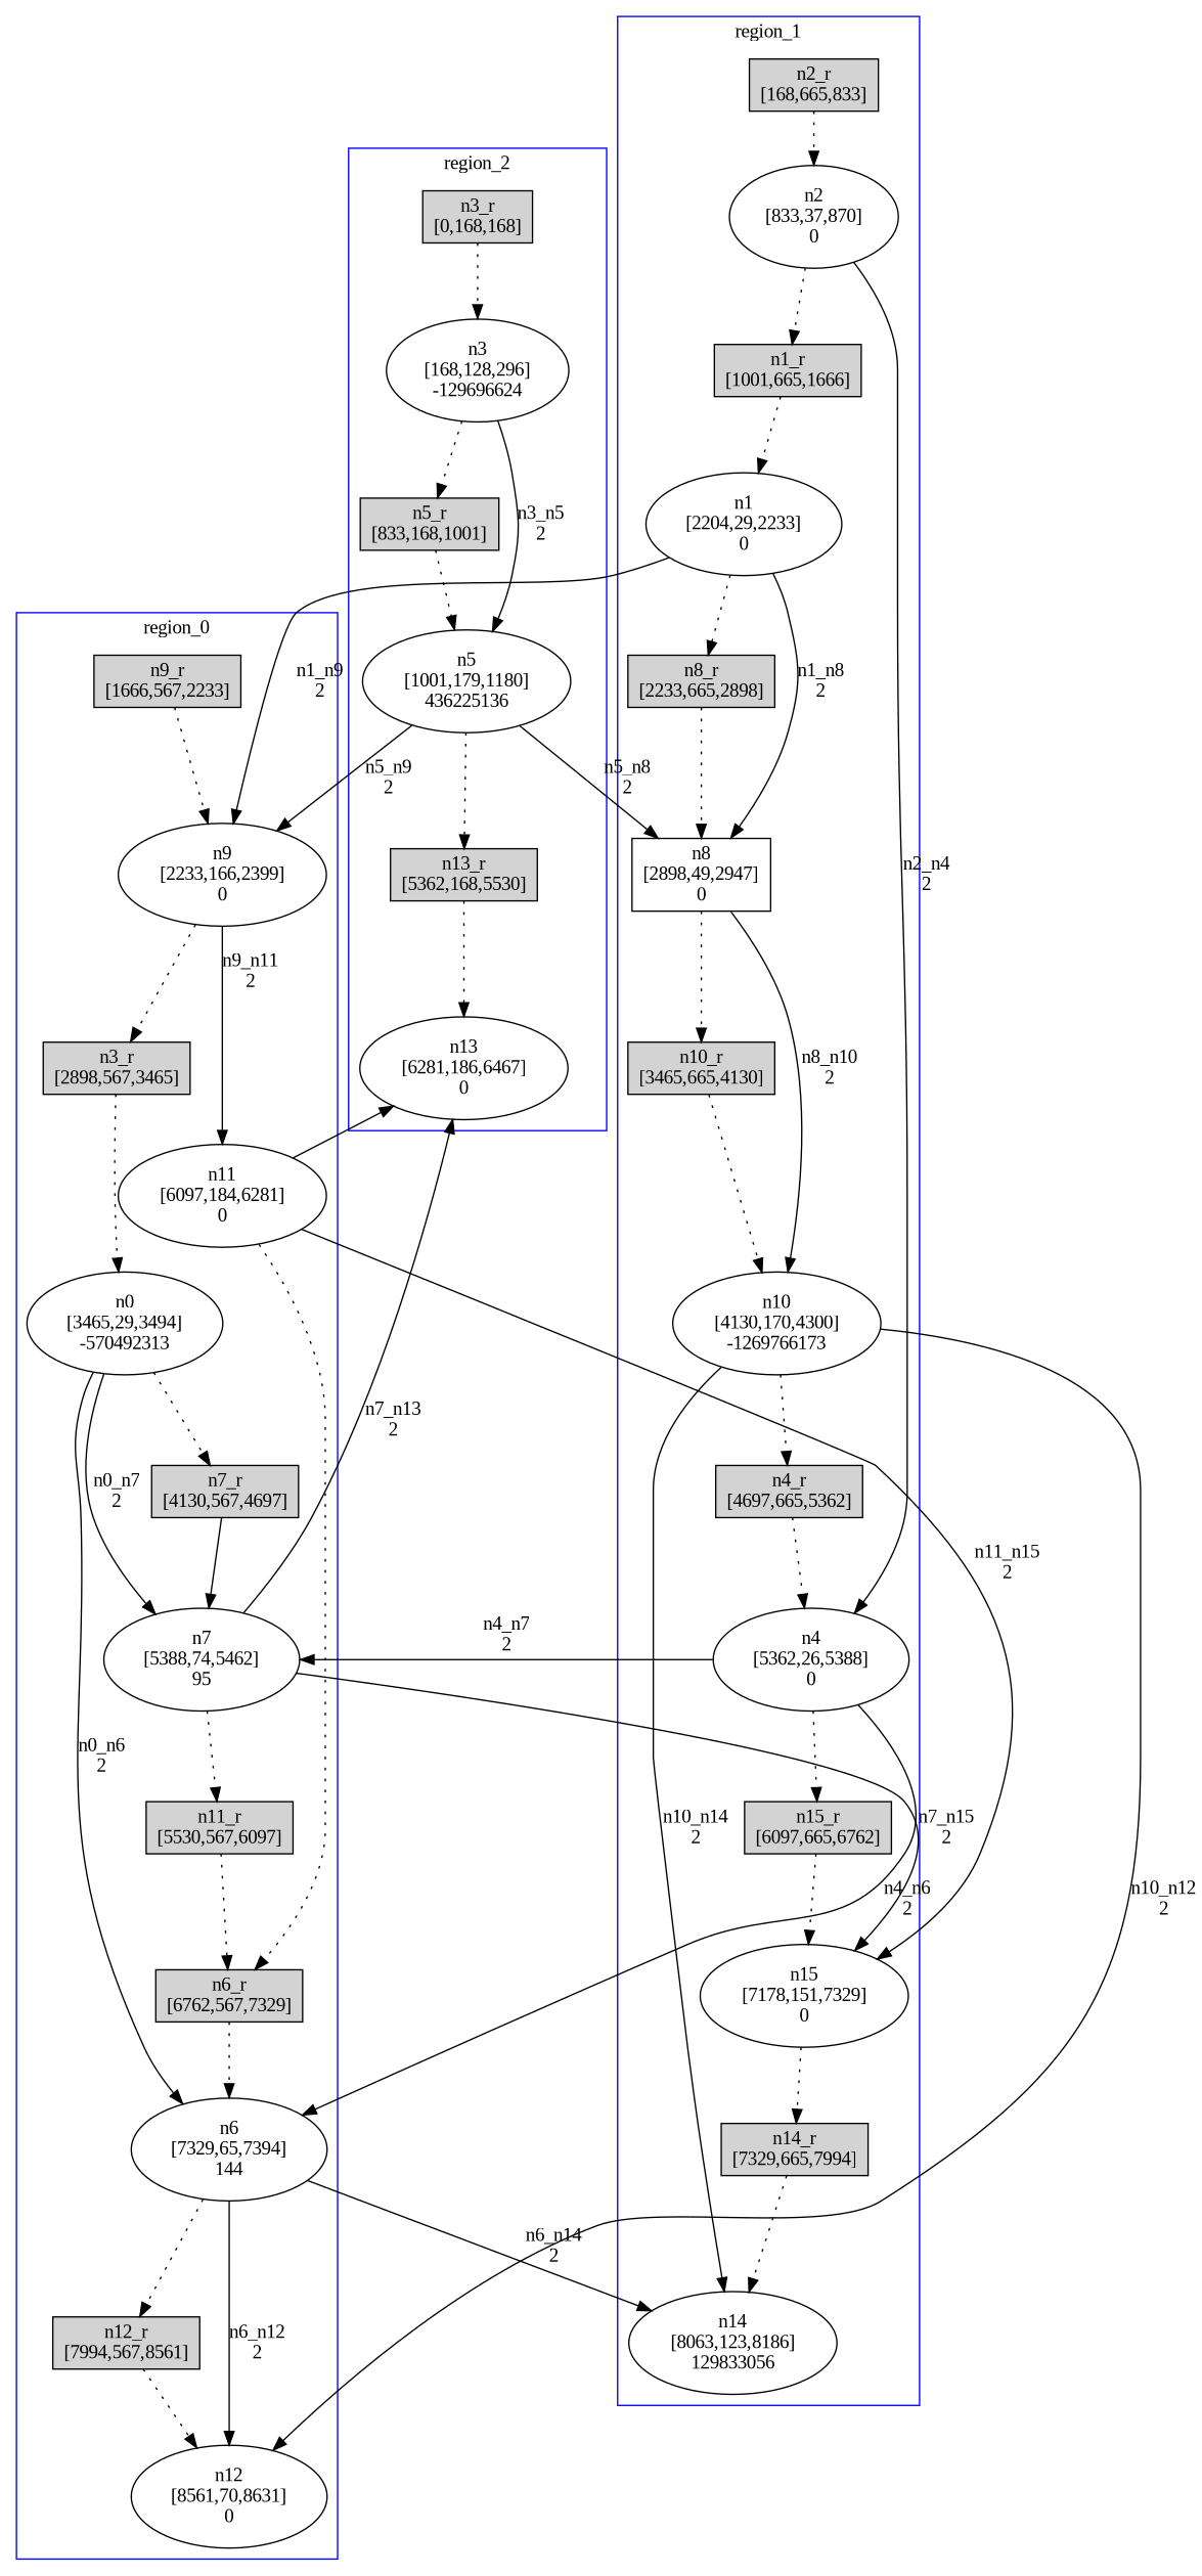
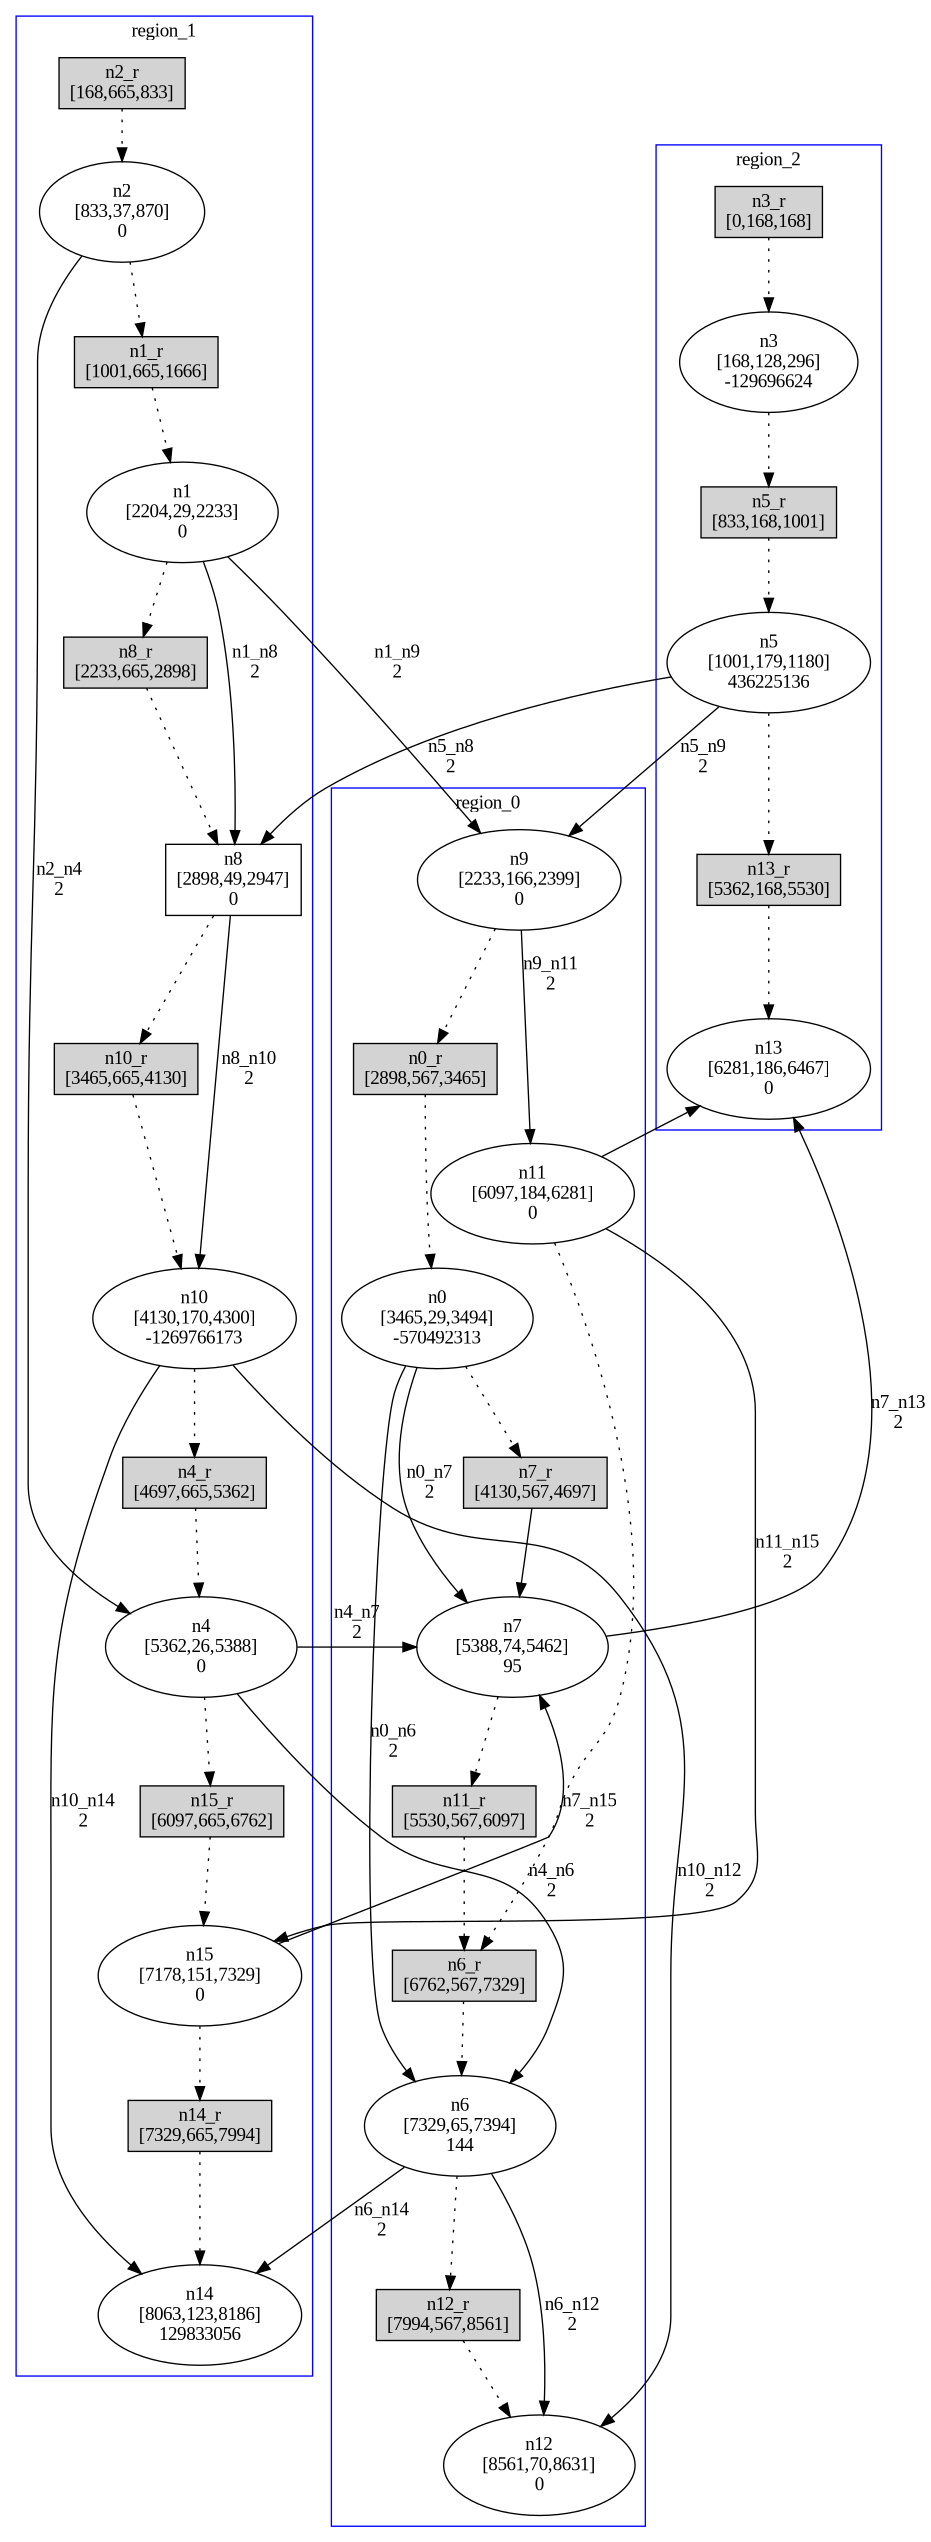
  digraph {
    fontname="Liberation Serif"
    node [fontname="Liberation Serif" shape=box]
    edge [fontname="Liberation Serif" style=dotted]
-   n1 [label="n9_r\n[1666,567,2233]" style=filled]
    n2 [label="n9\n[2233,166,2399]\n0" shape=""]
-   n3 [label="n3_r\n[2898,567,3465]" style=filled]
+   n3 [label="n0_r\n[2898,567,3465]" style=filled]
    n4 [label="n0\n[3465,29,3494]\n-570492313" shape=""]
    n5 [label="n7_r\n[4130,567,4697]" style=filled]
    n6 [label="n7\n[5388,74,5462]\n95" shape=""]
    n7 [label="n11_r\n[5530,567,6097]" style=filled]
    n8 [label="n11\n[6097,184,6281]\n0" shape=""]
    n9 [label="n6_r\n[6762,567,7329]" style=filled]
    n10 [label="n6\n[7329,65,7394]\n144" shape=""]
    n11 [label="n12_r\n[7994,567,8561]" style=filled]
    n12 [label="n12\n[8561,70,8631]\n0" shape=""]
    n13 [label="n2_r\n[168,665,833]" style=filled]
    n14 [label="n2\n[833,37,870]\n0" shape=""]
    n15 [label="n1_r\n[1001,665,1666]" style=filled]
    n16 [label="n1\n[2204,29,2233]\n0" shape=""]
    n17 [label="n8_r\n[2233,665,2898]" style=filled]
    n18 [label="n8\n[2898,49,2947]\n0"]
    n19 [label="n10_r\n[3465,665,4130]" style=filled]
    n20 [label="n10\n[4130,170,4300]\n-1269766173" shape=""]
    n21 [label="n4_r\n[4697,665,5362]" style=filled]
    n22 [label="n4\n[5362,26,5388]\n0" shape=""]
    n23 [label="n15_r\n[6097,665,6762]" style=filled]
    n24 [label="n15\n[7178,151,7329]\n0" shape=""]
    n25 [label="n14_r\n[7329,665,7994]" style=filled]
    n26 [label="n14\n[8063,123,8186]\n129833056" shape=""]
    n27 [label="n3_r\n[0,168,168]" style=filled]
    n28 [label="n3\n[168,128,296]\n-129696624" shape=""]
    n29 [label="n5_r\n[833,168,1001]" style=filled]
    n30 [label="n5\n[1001,179,1180]\n436225136" shape=""]
    n31 [label="n13_r\n[5362,168,5530]" style=filled]
    n32 [label="n13\n[6281,186,6467]\n0" shape=""]
    subgraph cluster_1 {
      color=blue
      label=region_0
      stytle=filled
-     n1
      n2
      n3
      n4
      n5
      n6
      n7
      n8
      n9
      n10
      n11
      n12
    }
    subgraph cluster_2 {
      color=blue
      label=region_1
      stytle=filled
      n13
      n14
      n15
      n16
      n17
      n18
      n19
      n20
      n21
      n22
      n23
      n24
      n25
      n26
    }
    subgraph cluster_3 {
      color=blue
      label=region_2
      stytle=filled
      n27
      n28
      n29
      n30
      n31
      n32
    }
-   n1 -> n2
    n2 -> n3
    n2 -> n8 [label="n9_n11\n2" style=""]
    n3 -> n4
    n4 -> n5
    n4 -> n6 [label="n0_n7\n2" style=""]
    n4 -> n10 [label="n0_n6\n2" style=""]
    n5 -> n6 [style=solid]
    n6 -> n7
-   n6 -> n24 [label="n7_n15\n2" style=""]
+   n24 -> n6 [label="n7_n15\n2" style=""]
    n6 -> n32 [label="n7_n13\n2" style=""]
    n7 -> n9
    n8 -> n9
    n8 -> n24 [label="n11_n15\n2" style=""]
    n8 -> n32 [label="n11_n13\n2" style=""]
    n9 -> n10
    n10 -> n11
    n10 -> n12 [label="n6_n12\n2" style=""]
    n10 -> n26 [label="n6_n14\n2" style=""]
    n11 -> n12
    n13 -> n14
    n14 -> n15
    n14 -> n22 [label="n2_n4\n2" style=""]
    n15 -> n16
    n16 -> n2 [label="n1_n9\n2" style=""]
    n16 -> n17
    n16 -> n18 [label="n1_n8\n2" style=""]
    n17 -> n18
    n18 -> n19
    n18 -> n20 [label="n8_n10\n2" style=""]
    n19 -> n20
    n20 -> n12 [label="n10_n12\n2" style=""]
    n20 -> n21
    n20 -> n26 [label="n10_n14\n2" style=""]
    n21 -> n22
    n22 -> n6 [label="n4_n7\n2" style=""]
    n22 -> n10 [label="n4_n6\n2" style=""]
    n22 -> n23
    n23 -> n24
    n24 -> n25
    n25 -> n26
    n27 -> n28
    n28 -> n29
-   n28 -> n30 [label="n3_n5\n2" style=""]
    n29 -> n30
    n30 -> n2 [label="n5_n9\n2" style=""]
    n30 -> n18 [label="n5_n8\n2" style=""]
    n30 -> n31
    n31 -> n32
  }
